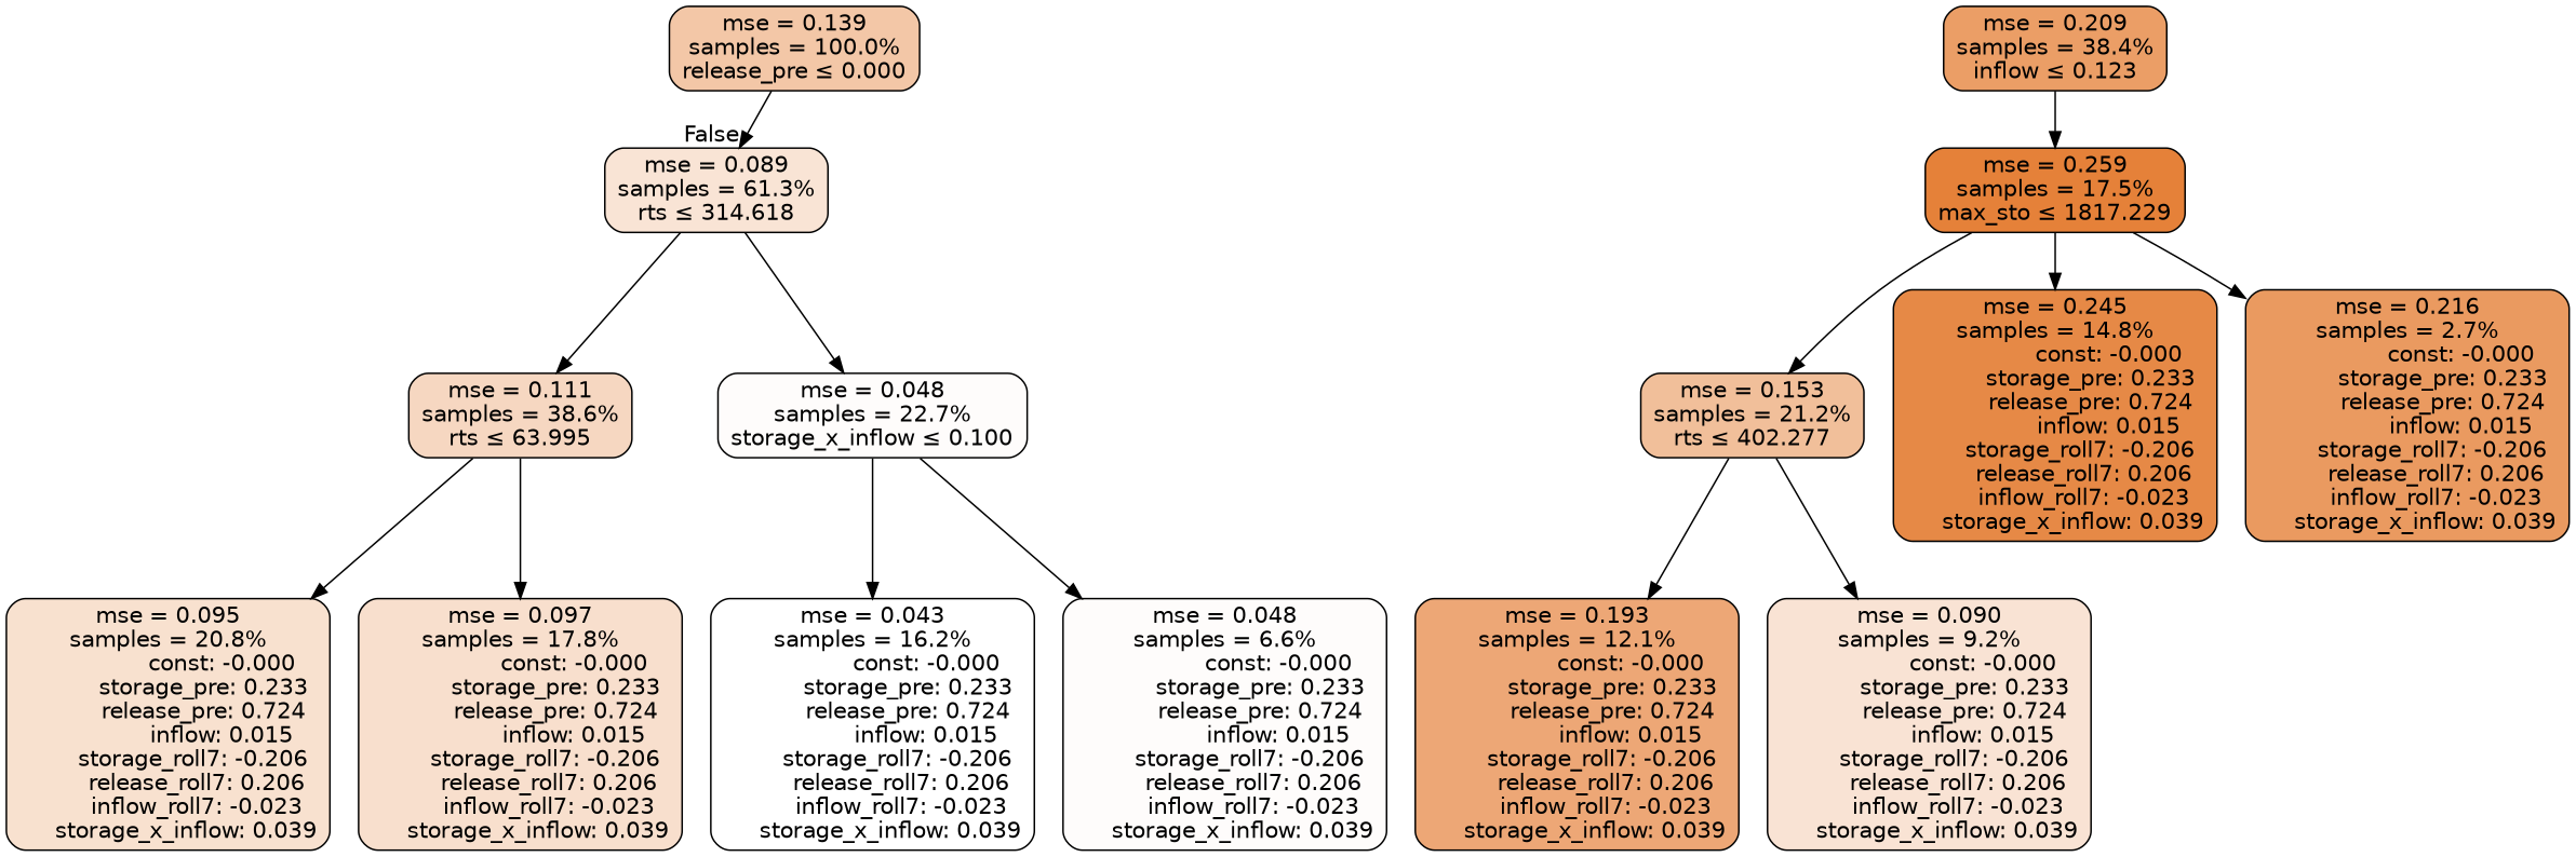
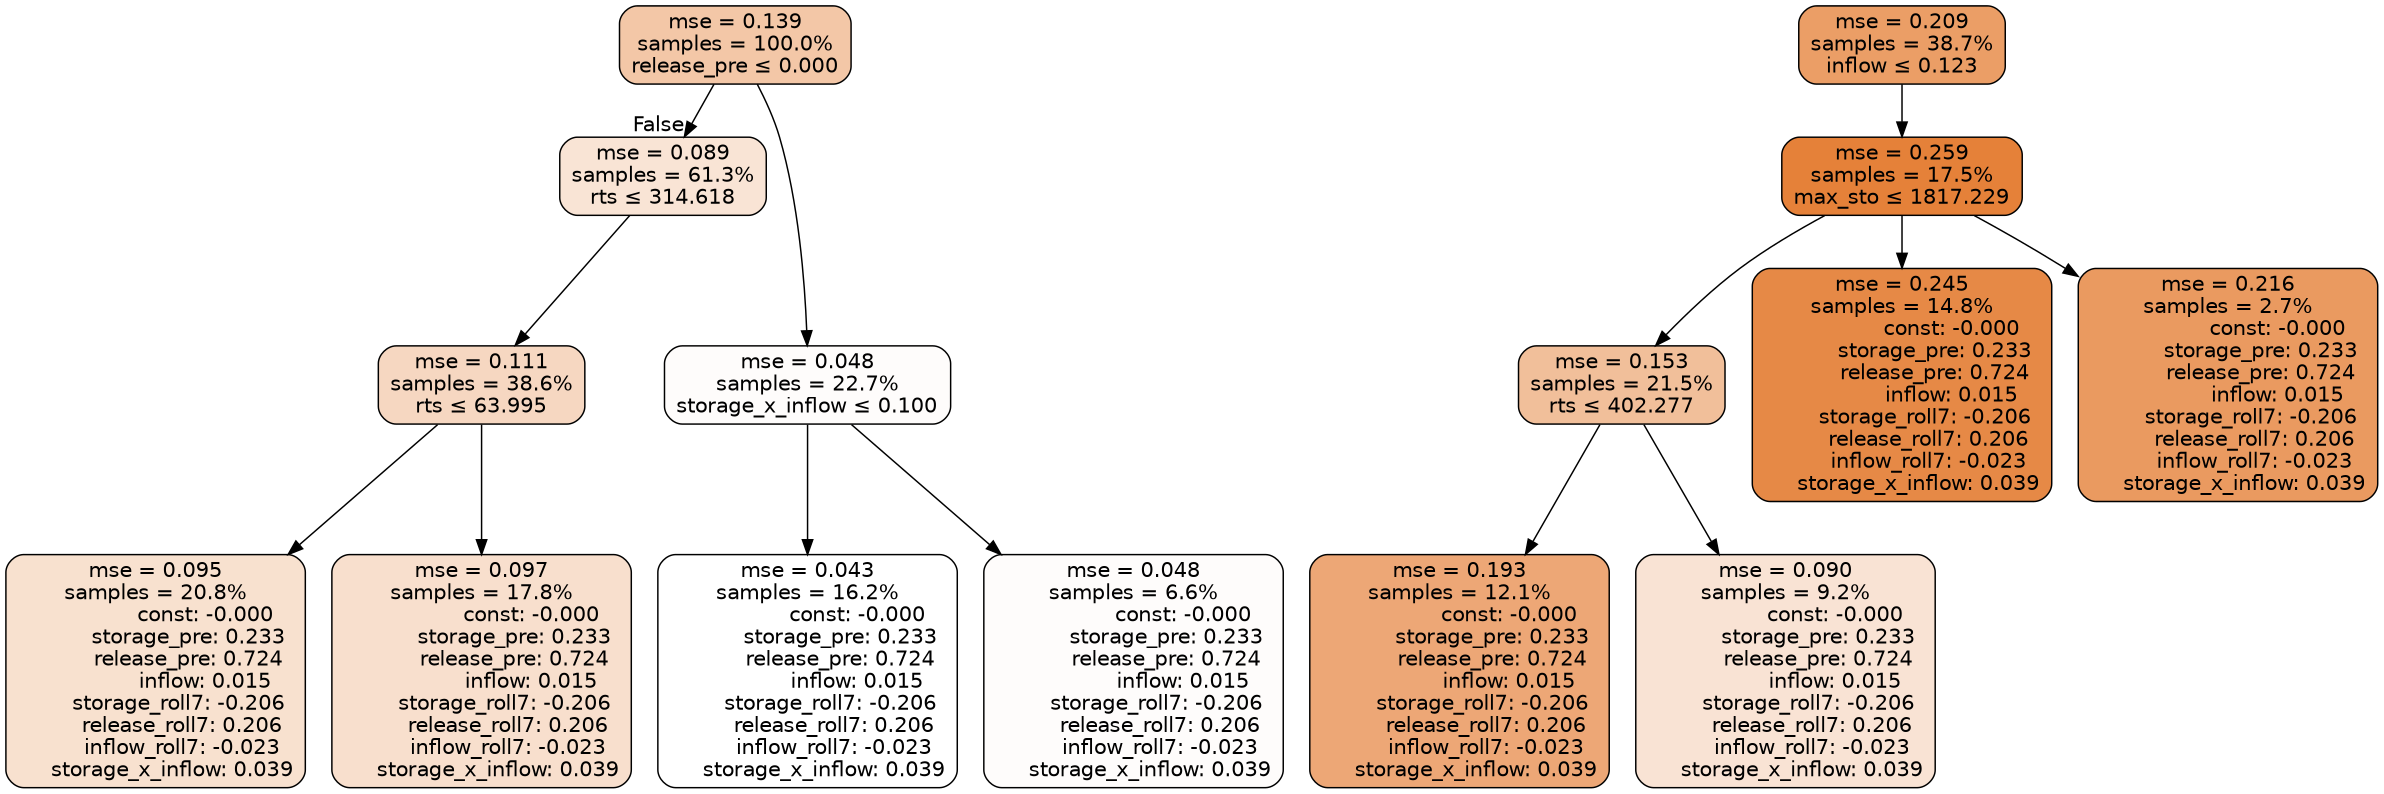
  digraph {
    node [color=black fillcolor="#fefcfb" fontname=helvetica shape=rectangle style="filled, rounded"]
    edge [fontname=helvetica]
    n1 [fillcolor="#f3c7a7" label="mse = 0.139\nsamples = 100.0%\nrelease_pre &le; 0.000"]
    n2 [fillcolor="#f9e4d5" label="mse = 0.089\nsamples = 61.3%\nrts &le; 314.618"]
    n3 [fillcolor="#f6d7c1" label="mse = 0.111\nsamples = 38.6%\nrts &le; 63.995"]
    n4 [label="mse = 0.048\nsamples = 22.7%\nstorage_x_inflow &le; 0.100"]
-   n5 [fillcolor="#eb9e66" label="mse = 0.209\nsamples = 38.4%\ninflow &le; 0.123"]
+   n5 [fillcolor="#eb9e66" label="mse = 0.209\nsamples = 38.7%\ninflow &le; 0.123"]
    n6 [fillcolor="#e58139" label="mse = 0.259\nsamples = 17.5%\nmax_sto &le; 1817.229"]
    n7 [fillcolor="#f8e1cf" label="mse = 0.095\nsamples = 20.8%\n               const: -0.000\n          storage_pre: 0.233\n          release_pre: 0.724\n               inflow: 0.015\n       storage_roll7: -0.206\n        release_roll7: 0.206\n        inflow_roll7: -0.023\n     storage_x_inflow: 0.039"]
    n8 [fillcolor="#f8dfcd" label="mse = 0.097\nsamples = 17.8%\n               const: -0.000\n          storage_pre: 0.233\n          release_pre: 0.724\n               inflow: 0.015\n       storage_roll7: -0.206\n        release_roll7: 0.206\n        inflow_roll7: -0.023\n     storage_x_inflow: 0.039"]
    n9 [fillcolor="#ffffff" label="mse = 0.043\nsamples = 16.2%\n               const: -0.000\n          storage_pre: 0.233\n          release_pre: 0.724\n               inflow: 0.015\n       storage_roll7: -0.206\n        release_roll7: 0.206\n        inflow_roll7: -0.023\n     storage_x_inflow: 0.039"]
    n10 [label="mse = 0.048\nsamples = 6.6%\n               const: -0.000\n          storage_pre: 0.233\n          release_pre: 0.724\n               inflow: 0.015\n       storage_roll7: -0.206\n        release_roll7: 0.206\n        inflow_roll7: -0.023\n     storage_x_inflow: 0.039"]
-   n11 [fillcolor="#f1bf9a" label="mse = 0.153\nsamples = 21.2%\nrts &le; 402.277"]
+   n11 [fillcolor="#f1bf9a" label="mse = 0.153\nsamples = 21.5%\nrts &le; 402.277"]
    n12 [fillcolor="#eda776" label="mse = 0.193\nsamples = 12.1%\n               const: -0.000\n          storage_pre: 0.233\n          release_pre: 0.724\n               inflow: 0.015\n       storage_roll7: -0.206\n        release_roll7: 0.206\n        inflow_roll7: -0.023\n     storage_x_inflow: 0.039"]
    n13 [fillcolor="#f9e3d4" label="mse = 0.090\nsamples = 9.2%\n               const: -0.000\n          storage_pre: 0.233\n          release_pre: 0.724\n               inflow: 0.015\n       storage_roll7: -0.206\n        release_roll7: 0.206\n        inflow_roll7: -0.023\n     storage_x_inflow: 0.039"]
    n14 [fillcolor="#e68946" label="mse = 0.245\nsamples = 14.8%\n               const: -0.000\n          storage_pre: 0.233\n          release_pre: 0.724\n               inflow: 0.015\n       storage_roll7: -0.206\n        release_roll7: 0.206\n        inflow_roll7: -0.023\n     storage_x_inflow: 0.039"]
    n15 [fillcolor="#ea9a60" label="mse = 0.216\nsamples = 2.7%\n               const: -0.000\n          storage_pre: 0.233\n          release_pre: 0.724\n               inflow: 0.015\n       storage_roll7: -0.206\n        release_roll7: 0.206\n        inflow_roll7: -0.023\n     storage_x_inflow: 0.039"]
    n1 -> n2 [headlabel=False labelangle=45 labeldistance=2.5]
    n2 -> n3
-   n2 -> n4
+   n1 -> n4
    n3 -> n7
    n3 -> n8
    n4 -> n9
    n4 -> n10
    n5 -> n6
    n6 -> n11
    n6 -> n14
    n6 -> n15
    n11 -> n12
    n11 -> n13
  }
